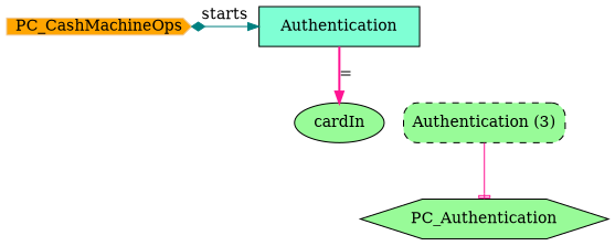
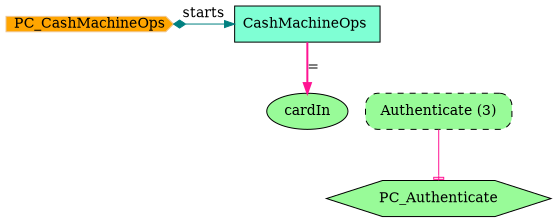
  digraph {
    node [fillcolor=palegreen style=filled]
    edge [color=deeppink]
    n1 [color=burlywood2 fillcolor=orange height=.2 label=PC_CashMachineOps shape=cds width=.2]
-   n2 [fillcolor=aquamarine label=Authentication shape=box]
-   n3 [label="Authentication (3)" shape=rectangle style="rounded,filled,dashed"]
+   n2 [fillcolor=aquamarine label="CashMachineOps " shape=box]
+   n3 [label="Authenticate (3)" shape=rectangle style="rounded,filled,dashed"]
    n4 [label=cardIn shape=ellipse]
-   n5 [label=PC_Authentication shape=hexagon]
+   n5 [label=PC_Authenticate shape=hexagon]
    subgraph sub_1 {
      rank=min
      n1
      n2
    }
    subgraph sub_2 {
      rank=same
      n3
      n4
    }
    n1 -> n2 [arrowtail=diamond color=teal dir=both label=starts]
    n2 -> n4 [arrowhead=normal label="=" penwidth=2]
    n3 -> n5 [arrowhead=tee fillcolor=white label=" "]
  }
